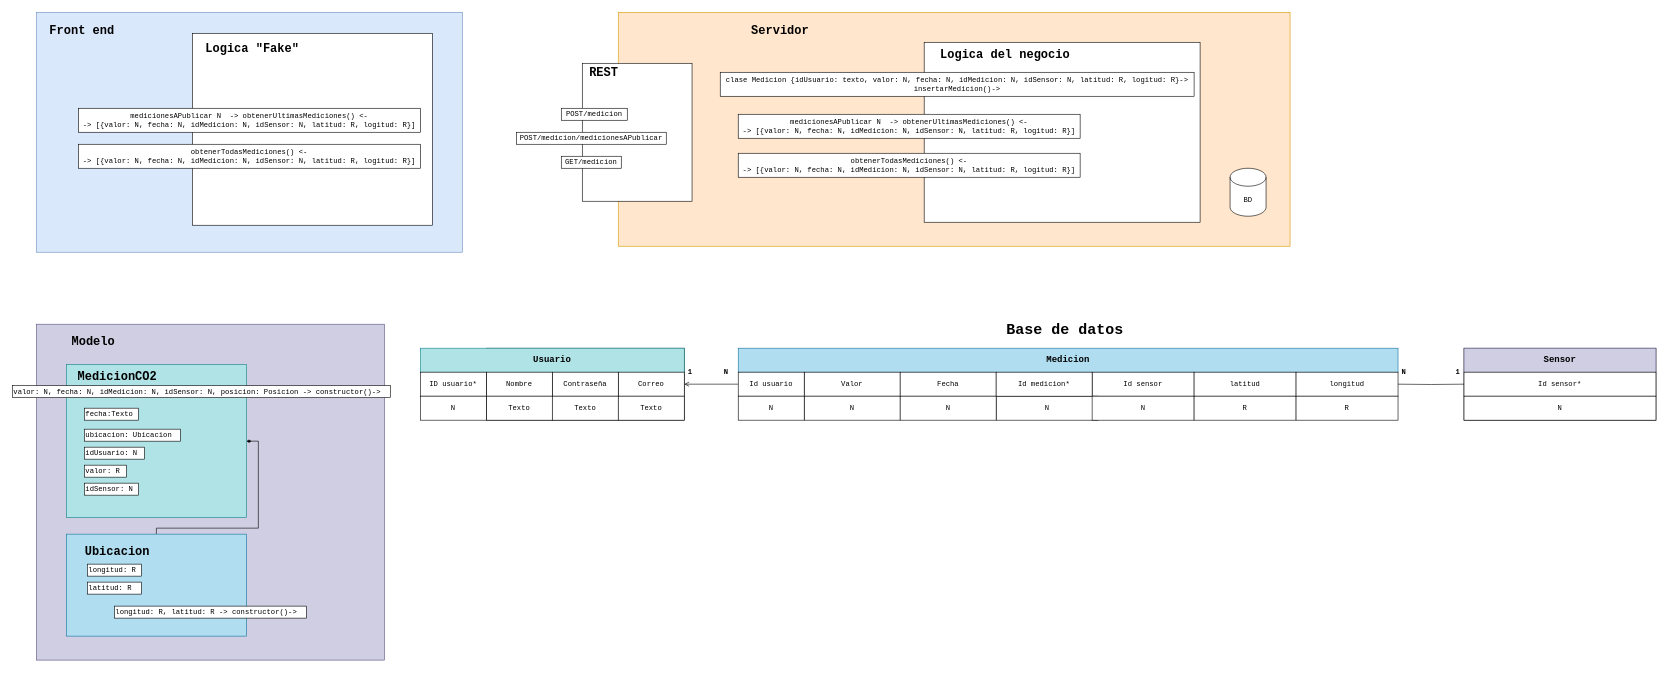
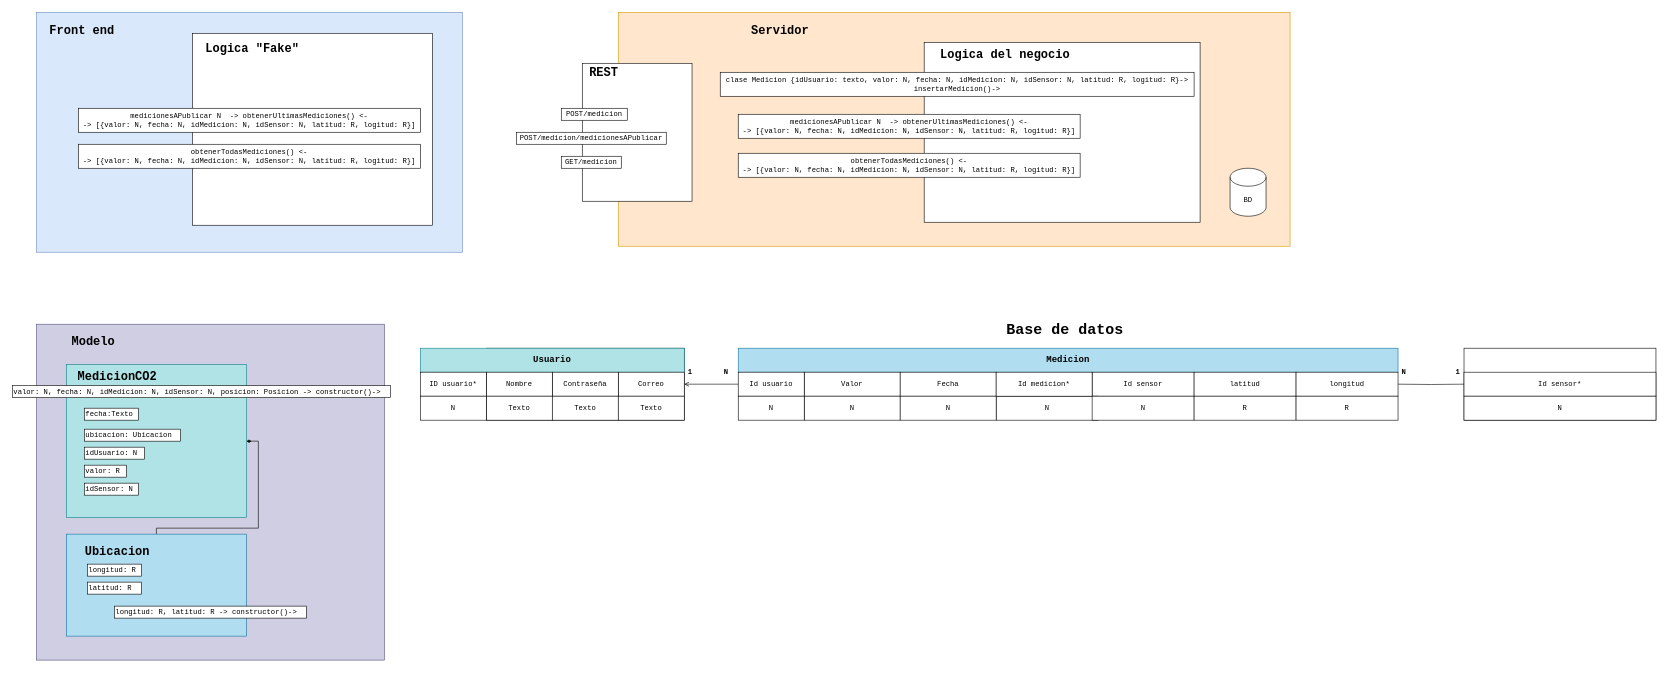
  <mxCell id="0" />
  <mxCell id="1" parent="0" />
  <mxCell id="2" value="" style="rounded=0;whiteSpace=wrap;html=1;fillColor=#ffe6cc;strokeColor=#d79b00;" parent="1" vertex="1"><mxGeometry x="1030" y="20" width="1120" height="390" as="geometry" /></mxCell>
  <mxCell id="3" value="" style="rounded=0;whiteSpace=wrap;html=1;autosize=1;" parent="1" vertex="1"><mxGeometry x="1540" y="70" width="460" height="300" as="geometry" /></mxCell>
  <mxCell id="4" value="&lt;font face=&quot;Courier New&quot; style=&quot;font-size: 20px&quot;&gt;&lt;b&gt;Servidor&lt;/b&gt;&lt;/font&gt;" style="text;html=1;strokeColor=none;fillColor=none;align=left;verticalAlign=middle;whiteSpace=wrap;rounded=0;" parent="1" vertex="1"><mxGeometry x="1250" y="40" width="100" height="20" as="geometry" /></mxCell>
  <mxCell id="5" value="&lt;font face=&quot;Courier New&quot;&gt;BD&lt;/font&gt;" style="shape=cylinder3;whiteSpace=wrap;html=1;boundedLbl=1;backgroundOutline=1;size=15;" parent="1" vertex="1"><mxGeometry x="2050" y="280" width="60" height="80" as="geometry" /></mxCell>
  <mxCell id="6" value="" style="rounded=0;whiteSpace=wrap;html=1;" parent="1" vertex="1"><mxGeometry x="810" y="580" width="330" height="120" as="geometry" /></mxCell>
  <mxCell id="7" value="&lt;font face=&quot;Courier New&quot; style=&quot;font-size: 15px&quot;&gt;&lt;b&gt;Usuario&lt;/b&gt;&lt;/font&gt;" style="rounded=0;whiteSpace=wrap;html=1;fillColor=#b0e3e6;strokeColor=#0e8088;" parent="1" vertex="1"><mxGeometry x="700" y="580" width="440" height="40" as="geometry" /></mxCell>
  <mxCell id="8" value="&lt;font face=&quot;Courier New&quot;&gt;Correo&lt;/font&gt;" style="rounded=0;whiteSpace=wrap;html=1;" parent="1" vertex="1"><mxGeometry x="1030" y="620" width="110" height="40" as="geometry" /></mxCell>
  <mxCell id="9" value="&lt;font face=&quot;Courier New&quot;&gt;Contraseña&lt;/font&gt;" style="rounded=0;whiteSpace=wrap;html=1;" parent="1" vertex="1"><mxGeometry x="920" y="620" width="110" height="40" as="geometry" /></mxCell>
  <mxCell id="10" value="&lt;font face=&quot;Courier New&quot;&gt;Nombre&lt;/font&gt;" style="rounded=0;whiteSpace=wrap;html=1;" parent="1" vertex="1"><mxGeometry x="810" y="620" width="110" height="40" as="geometry" /></mxCell>
  <mxCell id="11" value="" style="rounded=0;whiteSpace=wrap;html=1;" parent="1" vertex="1"><mxGeometry x="2440" y="580" width="320" height="120" as="geometry" /></mxCell>
- <mxCell id="12" value="&lt;font face=&quot;Courier New&quot; style=&quot;font-size: 15px&quot;&gt;&lt;b&gt;Sensor&lt;/b&gt;&lt;/font&gt;" style="rounded=0;whiteSpace=wrap;html=1;fillColor=#d0cee2;strokeColor=#56517e;" parent="1" vertex="1"><mxGeometry x="2440" y="580" width="320" height="40" as="geometry" /></mxCell>
  <mxCell id="13" value="&lt;font style=&quot;font-size: 15px&quot; face=&quot;Courier New&quot;&gt;&lt;b&gt;Medicion&lt;/b&gt;&lt;/font&gt;" style="rounded=0;whiteSpace=wrap;html=1;fillColor=#b1ddf0;strokeColor=#10739e;" parent="1" vertex="1"><mxGeometry x="1230" y="580" width="1100" height="40" as="geometry" /></mxCell>
  <mxCell id="14" value="&lt;font face=&quot;Courier New&quot;&gt;Valor&lt;/font&gt;" style="rounded=0;whiteSpace=wrap;html=1;" parent="1" vertex="1"><mxGeometry x="1340" y="620" width="160" height="40" as="geometry" /></mxCell>
  <mxCell id="15" value="&lt;span style=&quot;font-family: &amp;#34;courier new&amp;#34;&quot;&gt;Id sensor&lt;/span&gt;" style="rounded=0;whiteSpace=wrap;html=1;" parent="1" vertex="1"><mxGeometry x="1820" y="620" width="170" height="40" as="geometry" /></mxCell>
  <mxCell id="16" value="&lt;font face=&quot;Courier New&quot;&gt;Id sensor&lt;/font&gt;&lt;span style=&quot;font-family: &amp;#34;courier new&amp;#34;&quot;&gt;*&lt;/span&gt;" style="rounded=0;whiteSpace=wrap;html=1;" parent="1" vertex="1"><mxGeometry x="2440" y="620" width="320" height="40" as="geometry" /></mxCell>
  <mxCell id="17" value="&lt;font face=&quot;Courier New&quot;&gt;Texto&lt;/font&gt;" style="rounded=0;whiteSpace=wrap;html=1;" parent="1" vertex="1"><mxGeometry x="810" y="660" width="110" height="40" as="geometry" /></mxCell>
  <mxCell id="18" value="&lt;font face=&quot;Courier New&quot;&gt;Texto&lt;/font&gt;" style="rounded=0;whiteSpace=wrap;html=1;" parent="1" vertex="1"><mxGeometry x="920" y="660" width="110" height="40" as="geometry" /></mxCell>
  <mxCell id="19" value="&lt;font face=&quot;Courier New&quot;&gt;Texto&lt;/font&gt;" style="rounded=0;whiteSpace=wrap;html=1;" parent="1" vertex="1"><mxGeometry x="1030" y="660" width="110" height="40" as="geometry" /></mxCell>
  <mxCell id="20" value="&lt;font face=&quot;Courier New&quot;&gt;N&lt;/font&gt;" style="rounded=0;whiteSpace=wrap;html=1;" parent="1" vertex="1"><mxGeometry x="2440" y="660" width="320" height="40" as="geometry" /></mxCell>
  <mxCell id="21" value="&lt;font face=&quot;Courier New&quot;&gt;N&lt;/font&gt;" style="rounded=0;whiteSpace=wrap;html=1;" parent="1" vertex="1"><mxGeometry x="1340" y="660" width="160" height="40" as="geometry" /></mxCell>
  <mxCell id="22" value="&lt;font face=&quot;Courier New&quot;&gt;N&lt;/font&gt;" style="rounded=0;whiteSpace=wrap;html=1;" parent="1" vertex="1"><mxGeometry y="660" width="170" height="40" as="geometry" x="1660" /></mxCell>
  <mxCell id="23" value="&lt;font face=&quot;Courier New&quot;&gt;Fecha&lt;/font&gt;" style="rounded=0;whiteSpace=wrap;html=1;" parent="1" vertex="1"><mxGeometry x="1500" y="620" width="160" height="40" as="geometry" /></mxCell>
  <mxCell id="24" value="&lt;font face=&quot;Courier New&quot;&gt;N&lt;/font&gt;" style="rounded=0;whiteSpace=wrap;html=1;" parent="1" vertex="1"><mxGeometry x="1500" y="660" width="160" height="40" as="geometry" /></mxCell>
  <mxCell id="25" style="edgeStyle=orthogonalEdgeStyle;rounded=0;orthogonalLoop=1;jettySize=auto;html=1;exitX=0;exitY=0.5;exitDx=0;exitDy=0;entryX=1;entryY=0.5;entryDx=0;entryDy=0;endArrow=open;endFill=0;" parent="1" source="26" target="8" edge="1"><mxGeometry relative="1" as="geometry" /></mxCell>
  <mxCell id="26" value="&lt;span style=&quot;font-family: &amp;#34;courier new&amp;#34;&quot;&gt;Id usuario&lt;/span&gt;" style="rounded=0;whiteSpace=wrap;html=1;" parent="1" vertex="1"><mxGeometry x="1230" y="620" width="110" height="40" as="geometry" /></mxCell>
  <mxCell id="27" value="&lt;font face=&quot;Courier New&quot;&gt;N&lt;/font&gt;" style="rounded=0;whiteSpace=wrap;html=1;" parent="1" vertex="1"><mxGeometry x="1230" y="660" width="110" height="40" as="geometry" /></mxCell>
  <mxCell id="28" value="&lt;font face=&quot;Courier New&quot;&gt;&lt;b&gt;1&lt;/b&gt;&lt;/font&gt;" style="text;html=1;strokeColor=none;fillColor=none;align=center;verticalAlign=middle;whiteSpace=wrap;rounded=0;" parent="1" vertex="1"><mxGeometry x="1140" y="610" width="20" height="20" as="geometry" /></mxCell>
  <mxCell id="29" value="&lt;font face=&quot;Courier New&quot;&gt;&lt;b&gt;N&lt;/b&gt;&lt;/font&gt;" style="text;html=1;strokeColor=none;fillColor=none;align=center;verticalAlign=middle;whiteSpace=wrap;rounded=0;" parent="1" vertex="1"><mxGeometry x="1200" y="610" width="20" height="20" as="geometry" /></mxCell>
  <mxCell id="30" value="&lt;font face=&quot;Courier New&quot;&gt;&lt;b&gt;1&lt;/b&gt;&lt;/font&gt;" style="text;html=1;strokeColor=none;fillColor=none;align=center;verticalAlign=middle;whiteSpace=wrap;rounded=0;" parent="1" vertex="1"><mxGeometry x="2420" y="610" width="20" height="20" as="geometry" /></mxCell>
  <mxCell id="31" value="&lt;font face=&quot;Courier New&quot;&gt;&lt;b&gt;N&lt;/b&gt;&lt;/font&gt;" style="text;html=1;strokeColor=none;fillColor=none;align=center;verticalAlign=middle;whiteSpace=wrap;rounded=0;" parent="1" vertex="1"><mxGeometry x="2330" y="610" width="20" height="20" as="geometry" /></mxCell>
  <mxCell id="32" value="&lt;font face=&quot;courier new&quot;&gt;Id medicion&lt;/font&gt;&lt;span style=&quot;font-family: &amp;#34;courier new&amp;#34;&quot;&gt;*&lt;/span&gt;&lt;font face=&quot;courier new&quot;&gt;&lt;br&gt;&lt;/font&gt;" style="rounded=0;whiteSpace=wrap;html=1;" parent="1" vertex="1"><mxGeometry y="620" width="160" height="40" as="geometry" x="1660" /></mxCell>
  <mxCell id="33" value="&lt;font face=&quot;Courier New&quot;&gt;N&lt;/font&gt;" style="rounded=0;whiteSpace=wrap;html=1;" parent="1" vertex="1"><mxGeometry x="1820" y="660" width="170" height="40" as="geometry" /></mxCell>
  <mxCell id="34" value="&lt;font face=&quot;Courier New&quot;&gt;&lt;span style=&quot;font-size: 25px&quot;&gt;&lt;b&gt;Base de datos&lt;/b&gt;&lt;/span&gt;&lt;/font&gt;" style="text;html=1;strokeColor=none;fillColor=none;align=center;verticalAlign=middle;whiteSpace=wrap;rounded=0;" parent="1" vertex="1"><mxGeometry y="540" width="230" height="20" as="geometry" x="1660" /></mxCell>
  <mxCell id="35" value="&lt;font face=&quot;Courier New&quot;&gt;&lt;span style=&quot;font-size: 20px&quot;&gt;&lt;b&gt;Logica del negocio&lt;/b&gt;&lt;/span&gt;&lt;/font&gt;" style="text;html=1;strokeColor=none;fillColor=none;align=left;verticalAlign=middle;whiteSpace=wrap;rounded=0;" parent="1" vertex="1"><mxGeometry x="1565" y="80" width="240" height="20" as="geometry" /></mxCell>
  <mxCell id="36" value="&lt;font face=&quot;Courier New&quot;&gt;clase Medicion {idUsuario: texto, valor: N, fecha: N, idMedicion: N, idSensor: N, latitud: R, logitud: R}-&amp;gt;&lt;br&gt;insertarMedicion()-&amp;gt;&lt;/font&gt;" style="rounded=0;whiteSpace=wrap;html=1;autosize=1;" parent="1" vertex="1"><mxGeometry x="1200" y="120" width="790" height="40" as="geometry" /></mxCell>
  <mxCell id="37" value="&lt;span style=&quot;font-family: &amp;#34;courier new&amp;#34;&quot;&gt;medicionesAPublicar N&lt;/span&gt;&lt;font face=&quot;Courier New&quot;&gt;&amp;nbsp; -&amp;gt; obtenerUltimasMediciones() &amp;lt;-&lt;br&gt;-&amp;gt; [{valor: N, fecha: N, idMedicion: N, idSensor: N&lt;/font&gt;&lt;span style=&quot;font-family: &amp;#34;courier new&amp;#34;&quot;&gt;, latitud: R, logitud: R&lt;/span&gt;&lt;font face=&quot;Courier New&quot;&gt;}]&lt;/font&gt;&lt;span style=&quot;font-family: &amp;#34;courier new&amp;#34;&quot;&gt;&lt;br&gt;&lt;/span&gt;" style="rounded=0;whiteSpace=wrap;html=1;autosize=1;" parent="1" vertex="1"><mxGeometry x="1230" y="190" width="570" height="40" as="geometry" /></mxCell>
  <mxCell id="38" value="" style="rounded=0;whiteSpace=wrap;html=1;" parent="1" vertex="1"><mxGeometry x="970" y="105" width="183" height="230" as="geometry" /></mxCell>
  <mxCell id="39" value="&lt;font face=&quot;Courier New&quot;&gt;&lt;span style=&quot;font-size: 20px&quot;&gt;&lt;b&gt;REST&lt;/b&gt;&lt;/span&gt;&lt;/font&gt;" style="text;html=1;strokeColor=none;fillColor=none;align=left;verticalAlign=middle;whiteSpace=wrap;rounded=0;" parent="1" vertex="1"><mxGeometry x="980" y="110" width="100" height="20" as="geometry" /></mxCell>
  <mxCell id="40" value="&lt;font face=&quot;Courier New&quot;&gt;POST/medicion&lt;/font&gt;" style="rounded=0;whiteSpace=wrap;html=1;autosize=1;" parent="1" vertex="1"><mxGeometry x="935" y="180" width="110" height="20" as="geometry" /></mxCell>
  <mxCell id="41" value="&lt;font face=&quot;Courier New&quot;&gt;POST/medicion/medicionesAPublicar&lt;/font&gt;" style="rounded=0;whiteSpace=wrap;html=1;autosize=1;" parent="1" vertex="1"><mxGeometry x="860" y="220" width="250" height="20" as="geometry" /></mxCell>
  <mxCell id="42" value="" style="rounded=0;whiteSpace=wrap;html=1;fillColor=#dae8fc;strokeColor=#6c8ebf;" parent="1" vertex="1"><mxGeometry x="60" y="20" width="710" height="400" as="geometry" /></mxCell>
  <mxCell id="43" value="" style="rounded=0;whiteSpace=wrap;html=1;" parent="1" vertex="1"><mxGeometry x="320" y="55" width="400" height="320" as="geometry" /></mxCell>
  <mxCell id="44" value="&lt;font face=&quot;Courier New&quot;&gt;&lt;span style=&quot;font-size: 20px&quot;&gt;&lt;b&gt;Logica &quot;Fake&quot;&lt;/b&gt;&lt;/span&gt;&lt;/font&gt;" style="text;html=1;strokeColor=none;fillColor=none;align=left;verticalAlign=middle;whiteSpace=wrap;rounded=0;" parent="1" vertex="1"><mxGeometry x="340" y="70" width="170" height="20" as="geometry" /></mxCell>
  <mxCell id="45" value="&lt;font face=&quot;Courier New&quot;&gt;&lt;span style=&quot;font-size: 20px&quot;&gt;&lt;b&gt;Front end&lt;/b&gt;&lt;/span&gt;&lt;/font&gt;" style="text;html=1;strokeColor=none;fillColor=none;align=left;verticalAlign=middle;whiteSpace=wrap;rounded=0;" parent="1" vertex="1"><mxGeometry x="80" y="40" width="170" height="20" as="geometry" /></mxCell>
  <mxCell id="46" value="&lt;font face=&quot;Courier New&quot;&gt;ID usuario*&lt;/font&gt;" style="rounded=0;whiteSpace=wrap;html=1;" parent="1" vertex="1"><mxGeometry x="700" y="620" width="110" height="40" as="geometry" /></mxCell>
  <mxCell id="47" value="&lt;font face=&quot;Courier New&quot;&gt;N&lt;/font&gt;" style="rounded=0;whiteSpace=wrap;html=1;" parent="1" vertex="1"><mxGeometry x="700" y="660" width="110" height="40" as="geometry" /></mxCell>
  <mxCell id="48" value="&lt;font face=&quot;Courier New&quot;&gt;latitud&lt;/font&gt;" style="rounded=0;whiteSpace=wrap;html=1;" parent="1" vertex="1"><mxGeometry x="1990" y="620" width="170" height="40" as="geometry" /></mxCell>
  <mxCell id="49" value="&lt;font face=&quot;Courier New&quot;&gt;R&lt;/font&gt;" style="rounded=0;whiteSpace=wrap;html=1;" parent="1" vertex="1"><mxGeometry x="1990" y="660" width="170" height="40" as="geometry" /></mxCell>
  <mxCell id="50" style="edgeStyle=orthogonalEdgeStyle;rounded=0;orthogonalLoop=1;jettySize=auto;html=1;exitX=1;exitY=0.5;exitDx=0;exitDy=0;entryX=0;entryY=0.5;entryDx=0;entryDy=0;endArrow=none;endFill=0;" parent="1" target="16" edge="1"><mxGeometry relative="1" as="geometry"><mxPoint x="2330" y="640" as="sourcePoint" /></mxGeometry></mxCell>
  <mxCell id="51" value="&lt;font face=&quot;Courier New&quot;&gt;longitud&lt;/font&gt;" style="rounded=0;whiteSpace=wrap;html=1;" parent="1" vertex="1"><mxGeometry x="2160" y="620" width="170" height="40" as="geometry" /></mxCell>
  <mxCell id="52" value="&lt;font face=&quot;Courier New&quot;&gt;R&lt;/font&gt;" style="rounded=0;whiteSpace=wrap;html=1;" parent="1" vertex="1"><mxGeometry x="2160" y="660" width="170" height="40" as="geometry" /></mxCell>
  <mxCell id="53" value="" style="rounded=0;whiteSpace=wrap;html=1;fillColor=#d0cee2;strokeColor=#56517e;" parent="1" vertex="1"><mxGeometry x="60" y="540" width="580" height="560" as="geometry" /></mxCell>
  <mxCell id="54" value="&lt;font face=&quot;Courier New&quot;&gt;&lt;span style=&quot;font-size: 20px&quot;&gt;&lt;b&gt;Modelo&lt;/b&gt;&lt;/span&gt;&lt;/font&gt;" style="text;html=1;strokeColor=none;fillColor=none;align=center;verticalAlign=middle;whiteSpace=wrap;rounded=0;" parent="1" vertex="1"><mxGeometry x="80" y="560" width="150" height="20" as="geometry" /></mxCell>
  <mxCell id="55" value="" style="rounded=0;whiteSpace=wrap;html=1;fillColor=#b0e3e6;strokeColor=#0e8088;" parent="1" vertex="1"><mxGeometry x="110" y="607.5" width="300" height="255" as="geometry" /></mxCell>
  <mxCell id="56" value="&lt;font face=&quot;Courier New&quot;&gt;&lt;span style=&quot;font-size: 20px&quot;&gt;&lt;b&gt;MedicionCO2&lt;/b&gt;&lt;/span&gt;&lt;/font&gt;" style="text;html=1;strokeColor=none;fillColor=none;align=center;verticalAlign=middle;whiteSpace=wrap;rounded=0;" parent="1" vertex="1"><mxGeometry x="120" y="617.5" width="150" height="20" as="geometry" /></mxCell>
  <mxCell id="57" value="&lt;font face=&quot;Courier New&quot;&gt;fecha:Texto&lt;/font&gt;" style="rounded=0;whiteSpace=wrap;html=1;autosize=1;align=left;" parent="1" vertex="1"><mxGeometry x="140" y="680" width="90" height="20" as="geometry" /></mxCell>
  <mxCell id="58" value="&lt;font face=&quot;Courier New&quot;&gt;ubicacion: Ubicacion&lt;/font&gt;" style="rounded=0;whiteSpace=wrap;html=1;autosize=1;align=left;" parent="1" vertex="1"><mxGeometry x="140" y="715" width="160" height="20" as="geometry" /></mxCell>
  <mxCell id="59" value="&lt;font face=&quot;Courier New&quot;&gt;idUsuario: N&lt;/font&gt;" style="rounded=0;whiteSpace=wrap;html=1;autosize=1;align=left;" parent="1" vertex="1"><mxGeometry x="140" y="745" width="100" height="20" as="geometry" /></mxCell>
  <mxCell id="60" value="&lt;font face=&quot;Courier New&quot;&gt;valor: R&lt;/font&gt;" style="rounded=0;whiteSpace=wrap;html=1;autosize=1;align=left;" parent="1" vertex="1"><mxGeometry x="140" y="775" width="70" height="20" as="geometry" /></mxCell>
  <mxCell id="61" value="&lt;font face=&quot;Courier New&quot;&gt;idSensor: N&lt;/font&gt;" style="rounded=0;whiteSpace=wrap;html=1;autosize=1;align=left;" parent="1" vertex="1"><mxGeometry x="140" y="805" width="90" height="20" as="geometry" /></mxCell>
  <mxCell id="62" value="&lt;font face=&quot;Courier New&quot;&gt;valor: N, fecha: N, idMedicion: N, idSensor: N, posicion: Posicion -&lt;/font&gt;&lt;span style=&quot;font-family: &amp;#34;courier new&amp;#34;&quot;&gt;&amp;gt; constructor()-&amp;gt;&lt;/span&gt;" style="rounded=0;whiteSpace=wrap;html=1;autosize=1;align=left;" parent="1" vertex="1"><mxGeometry x="20" y="642.5" width="630" height="20" as="geometry" /></mxCell>
  <mxCell id="63" style="edgeStyle=orthogonalEdgeStyle;rounded=0;orthogonalLoop=1;jettySize=auto;html=1;exitX=0.5;exitY=0;exitDx=0;exitDy=0;entryX=1;entryY=0.5;entryDx=0;entryDy=0;endArrow=diamondThin;endFill=1;" parent="1" source="64" target="55" edge="1"><mxGeometry relative="1" as="geometry"><Array as="points"><mxPoint x="260" y="880" /><mxPoint x="430" y="880" /><mxPoint x="430" y="735" /></Array></mxGeometry></mxCell>
  <mxCell id="64" value="" style="rounded=0;whiteSpace=wrap;html=1;fillColor=#b1ddf0;strokeColor=#10739e;" parent="1" vertex="1"><mxGeometry x="110" y="890" width="300" height="170" as="geometry" /></mxCell>
  <mxCell id="65" value="&lt;span style=&quot;font-family: &amp;#34;courier new&amp;#34; ; text-align: left&quot;&gt;&lt;font style=&quot;font-size: 20px&quot;&gt;&lt;b&gt;Ubicacion&lt;/b&gt;&lt;/font&gt;&lt;/span&gt;" style="text;html=1;strokeColor=none;fillColor=none;align=center;verticalAlign=middle;whiteSpace=wrap;rounded=0;" parent="1" vertex="1"><mxGeometry x="120" y="910" width="150" height="20" as="geometry" /></mxCell>
  <mxCell id="66" value="&lt;font face=&quot;Courier New&quot;&gt;longitud: R&lt;/font&gt;" style="rounded=0;whiteSpace=wrap;html=1;autosize=1;align=left;" parent="1" vertex="1"><mxGeometry x="145" y="940" width="90" height="20" as="geometry" /></mxCell>
  <mxCell id="67" value="&lt;font face=&quot;Courier New&quot;&gt;latitud: R&lt;/font&gt;" style="rounded=0;whiteSpace=wrap;html=1;autosize=1;align=left;" parent="1" vertex="1"><mxGeometry x="145" y="970" width="90" height="20" as="geometry" /></mxCell>
  <mxCell id="68" value="&lt;span style=&quot;font-family: &amp;#34;courier new&amp;#34;&quot;&gt;longitud: R,&amp;nbsp;&lt;/span&gt;&lt;font face=&quot;Courier New&quot;&gt;latitud: R -&amp;gt; constructor()-&amp;gt;&lt;/font&gt;" style="rounded=0;whiteSpace=wrap;html=1;autosize=1;align=left;" parent="1" vertex="1"><mxGeometry x="190" y="1010" width="320" height="20" as="geometry" /></mxCell>
  <mxCell id="69" value="&lt;font face=&quot;Courier New&quot;&gt;obtenerTodasMediciones() &amp;lt;-&lt;br&gt;-&amp;gt; [{valor: N, fecha: N, idMedicion: N, idSensor: N&lt;/font&gt;&lt;span style=&quot;font-family: &amp;#34;courier new&amp;#34;&quot;&gt;, latitud: R, logitud: R&lt;/span&gt;&lt;font face=&quot;Courier New&quot;&gt;}]&lt;/font&gt;&lt;span style=&quot;font-family: &amp;#34;courier new&amp;#34;&quot;&gt;&lt;br&gt;&lt;/span&gt;" style="rounded=0;whiteSpace=wrap;html=1;autosize=1;" parent="1" vertex="1"><mxGeometry x="1230" y="255" width="570" height="40" as="geometry" /></mxCell>
  <mxCell id="70" value="&lt;font face=&quot;Courier New&quot;&gt;GET/medicion&lt;/font&gt;" style="rounded=0;whiteSpace=wrap;html=1;autosize=1;" parent="1" vertex="1"><mxGeometry x="935" y="260" width="100" height="20" as="geometry" /></mxCell>
  <mxCell id="71" value="&lt;span style=&quot;font-family: &amp;#34;courier new&amp;#34;&quot;&gt;medicionesAPublicar N&lt;/span&gt;&lt;font face=&quot;Courier New&quot;&gt;&amp;nbsp; -&amp;gt; obtenerUltimasMediciones() &amp;lt;-&lt;br&gt;-&amp;gt; [{valor: N, fecha: N, idMedicion: N, idSensor: N&lt;/font&gt;&lt;span style=&quot;font-family: &amp;#34;courier new&amp;#34;&quot;&gt;, latitud: R, logitud: R&lt;/span&gt;&lt;font face=&quot;Courier New&quot;&gt;}]&lt;/font&gt;&lt;span style=&quot;font-family: &amp;#34;courier new&amp;#34;&quot;&gt;&lt;br&gt;&lt;/span&gt;" style="rounded=0;whiteSpace=wrap;html=1;autosize=1;" parent="1" vertex="1"><mxGeometry x="130" y="180" width="570" height="40" as="geometry" /></mxCell>
  <mxCell id="72" value="&lt;font face=&quot;Courier New&quot;&gt;obtenerTodasMediciones() &amp;lt;-&lt;br&gt;-&amp;gt; [{valor: N, fecha: N, idMedicion: N, idSensor: N&lt;/font&gt;&lt;span style=&quot;font-family: &amp;#34;courier new&amp;#34;&quot;&gt;, latitud: R, logitud: R&lt;/span&gt;&lt;font face=&quot;Courier New&quot;&gt;}]&lt;/font&gt;&lt;span style=&quot;font-family: &amp;#34;courier new&amp;#34;&quot;&gt;&lt;br&gt;&lt;/span&gt;" style="rounded=0;whiteSpace=wrap;html=1;autosize=1;" parent="1" vertex="1"><mxGeometry x="130" y="240" width="570" height="40" as="geometry" /></mxCell>
